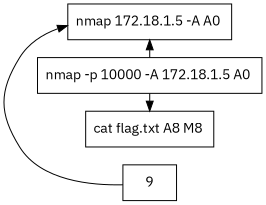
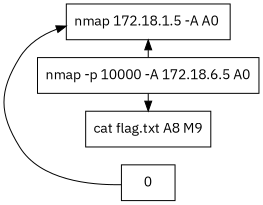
  digraph {
    fontname="IBM Plex Sans"
    rankdir=LR
    node [fontname="IBM Plex Sans" shape=box]
    edge [constraint=false fontname="IBM Plex Sans"]
    n1 [label="nmap 172.18.1.5 -A A0 "]
-   n2 [label="nmap -p 10000 -A 172.18.1.5 A0 "]
-   n3 [label="cat flag.txt A8 M8 "]
-   0 [label=9]
+   n2 [label="nmap -p 10000 -A 172.18.6.5 A0"]
+   n3 [label="cat flag.txt A8 M9"]
+   0
    n2 -> n1
    n2 -> n3
    0 -> n1
  }
